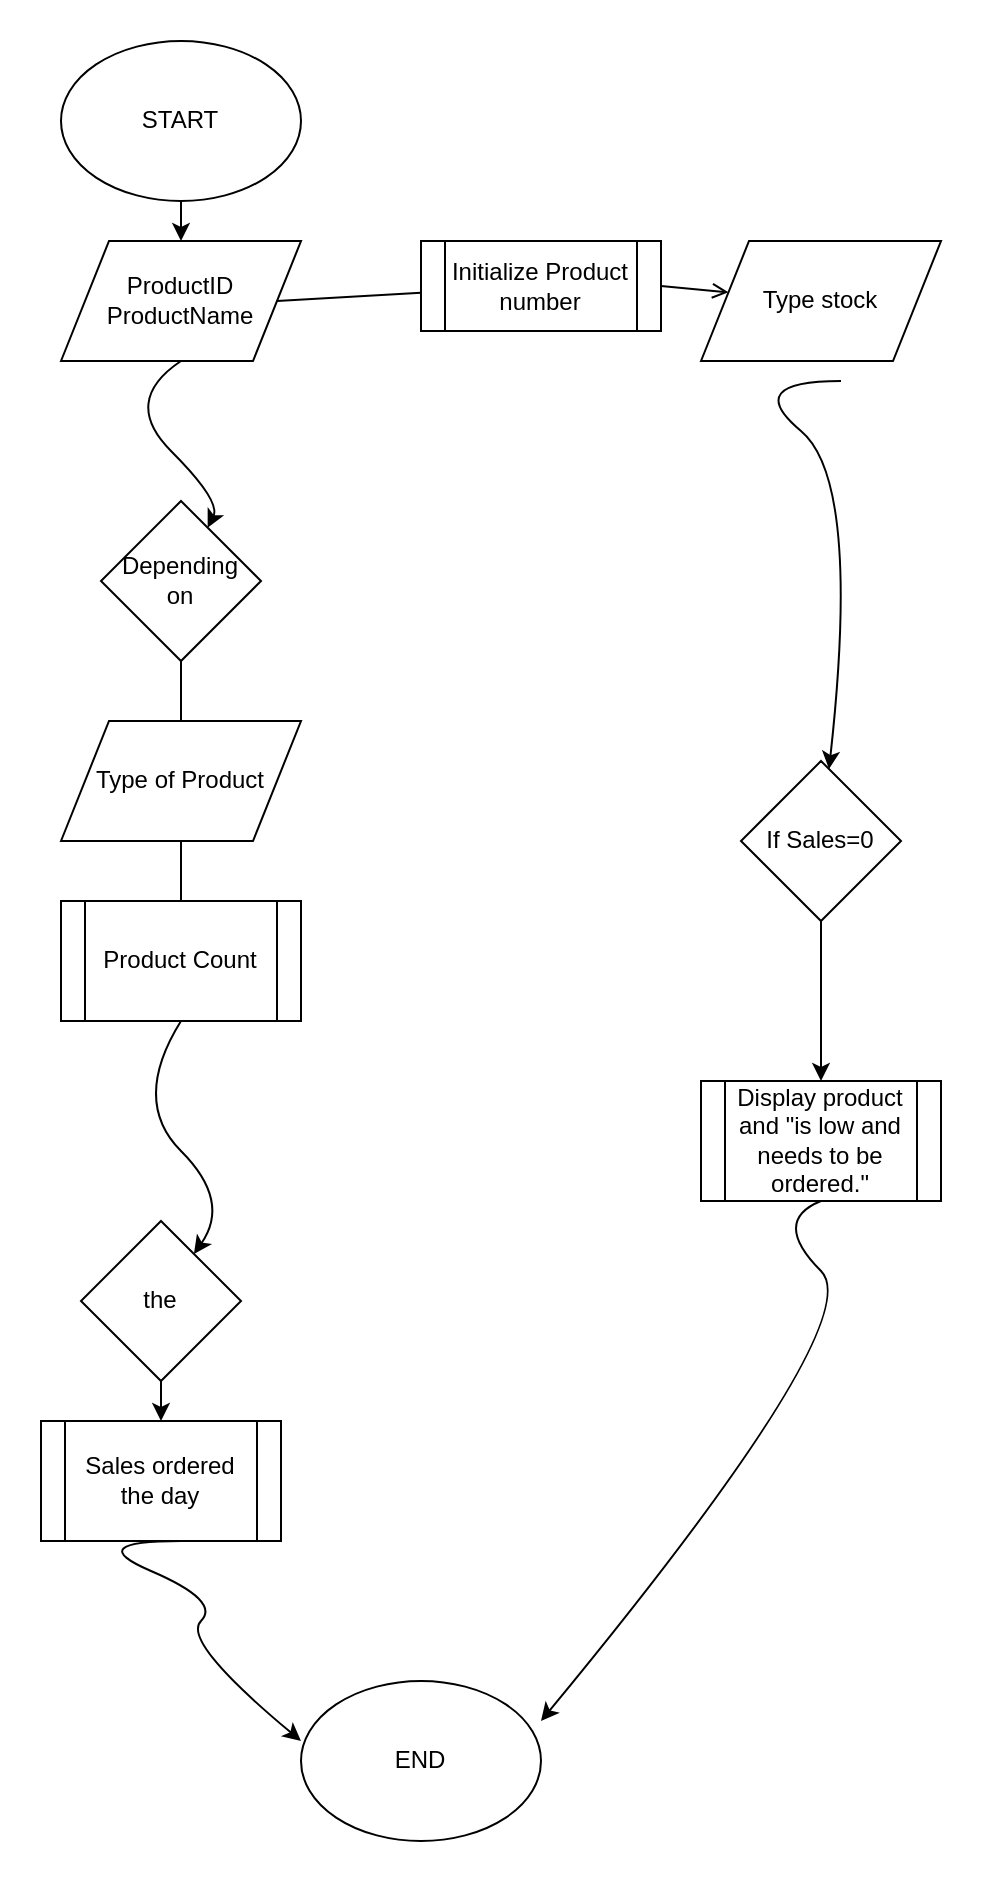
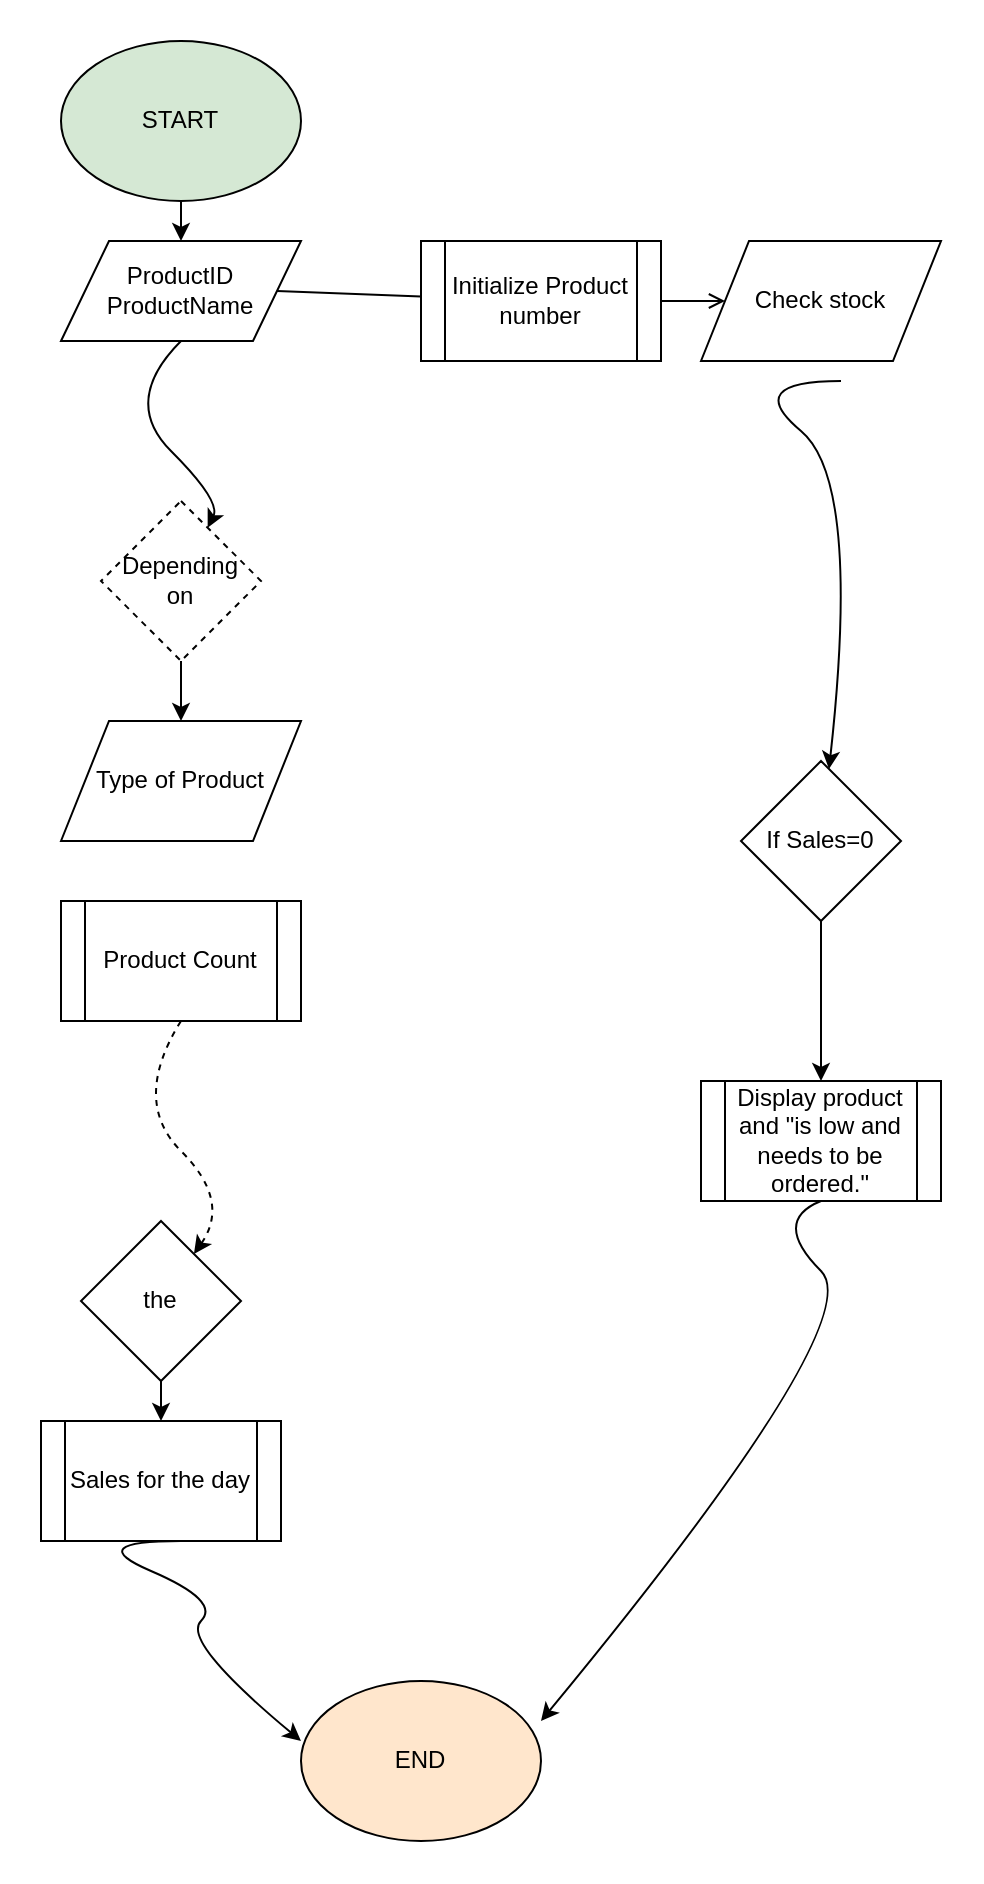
  <mxCell id="0" />
  <mxCell id="1" parent="0" />
- <mxCell id="2" value="START" style="ellipse;whiteSpace=wrap;html=1;" vertex="1" parent="1"><mxGeometry x="30" y="20" width="120" height="80" as="geometry" /></mxCell>
+ <mxCell id="2" value="START" style="ellipse;whiteSpace=wrap;html=1;fillColor=#d5e8d4;" vertex="1" parent="1"><mxGeometry x="30" y="20" width="120" height="80" as="geometry" /></mxCell>
  <mxCell id="3" value="" style="endArrow=classic;html=1;exitX=0.5;exitY=1;exitDx=0;exitDy=0;" edge="1" parent="1" source="2" target="4"><mxGeometry width="50" height="50" relative="1" as="geometry"><mxPoint x="120" y="300" as="sourcePoint" /><mxPoint x="90" y="150" as="targetPoint" /></mxGeometry></mxCell>
- <mxCell id="4" value="ProductID&lt;br&gt;ProductName" style="shape=parallelogram;perimeter=parallelogramPerimeter;whiteSpace=wrap;html=1;" vertex="1" parent="1"><mxGeometry x="30" y="120" width="120" height="60" as="geometry" /></mxCell>
+ <mxCell id="4" value="ProductID&lt;br&gt;ProductName" style="shape=parallelogram;perimeter=parallelogramPerimeter;whiteSpace=wrap;html=1;" vertex="1" parent="1"><mxGeometry x="30" y="120" width="120" height="50" as="geometry" /></mxCell>
  <mxCell id="5" value="" style="endArrow=none;html=1;exitX=1;exitY=0.5;exitDx=0;exitDy=0;" edge="1" parent="1" source="4" target="6"><mxGeometry width="50" height="50" relative="1" as="geometry"><mxPoint x="120" y="300" as="sourcePoint" /><mxPoint x="200" y="150" as="targetPoint" /></mxGeometry></mxCell>
- <mxCell id="6" value="Initialize Product number" style="shape=process;whiteSpace=wrap;html=1;backgroundOutline=1;" vertex="1" parent="1"><mxGeometry x="210" y="120" width="120" height="45" as="geometry" /></mxCell>
+ <mxCell id="6" value="Initialize Product number" style="shape=process;whiteSpace=wrap;html=1;backgroundOutline=1;" vertex="1" parent="1"><mxGeometry x="210" y="120" width="120" height="60" as="geometry" /></mxCell>
  <mxCell id="7" value="" style="endArrow=open;html=1;exitX=1;exitY=0.5;exitDx=0;exitDy=0;" edge="1" parent="1" source="6" target="8"><mxGeometry width="50" height="50" relative="1" as="geometry"><mxPoint x="120" y="300" as="sourcePoint" /><mxPoint x="410" y="150" as="targetPoint" /></mxGeometry></mxCell>
- <mxCell id="8" value="Type stock" style="shape=parallelogram;perimeter=parallelogramPerimeter;whiteSpace=wrap;html=1;" vertex="1" parent="1"><mxGeometry x="350" y="120" width="120" height="60" as="geometry" /></mxCell>
+ <mxCell id="8" value="Check stock" style="shape=parallelogram;perimeter=parallelogramPerimeter;whiteSpace=wrap;html=1;" vertex="1" parent="1"><mxGeometry x="350" y="120" width="120" height="60" as="geometry" /></mxCell>
  <mxCell id="9" value="" style="curved=1;endArrow=classic;html=1;exitX=0.5;exitY=1;exitDx=0;exitDy=0;" edge="1" parent="1" source="4" target="10"><mxGeometry width="50" height="50" relative="1" as="geometry"><mxPoint x="110" y="200" as="sourcePoint" /><mxPoint x="100" y="270" as="targetPoint" /><Array as="points"><mxPoint x="60" y="200" /><mxPoint x="110" y="250" /></Array></mxGeometry></mxCell>
- <mxCell id="10" value="Depending&lt;br&gt;on" style="rhombus;whiteSpace=wrap;html=1;" vertex="1" parent="1"><mxGeometry x="50" y="250" width="80" height="80" as="geometry" /></mxCell>
- <mxCell id="11" value="" style="endArrow=none;html=1;exitX=0.5;exitY=1;exitDx=0;exitDy=0;" edge="1" parent="1" source="10" target="12"><mxGeometry width="50" height="50" relative="1" as="geometry"><mxPoint x="120" y="300" as="sourcePoint" /><mxPoint x="90" y="390" as="targetPoint" /></mxGeometry></mxCell>
+ <mxCell id="10" value="Depending&lt;br&gt;on" style="rhombus;whiteSpace=wrap;html=1;dashed=1;" vertex="1" parent="1"><mxGeometry x="50" y="250" width="80" height="80" as="geometry" /></mxCell>
+ <mxCell id="11" value="" style="endArrow=classic;html=1;exitX=0.5;exitY=1;exitDx=0;exitDy=0;" edge="1" parent="1" source="10" target="12"><mxGeometry width="50" height="50" relative="1" as="geometry"><mxPoint x="120" y="300" as="sourcePoint" /><mxPoint x="90" y="390" as="targetPoint" /></mxGeometry></mxCell>
  <mxCell id="12" value="Type of Product" style="shape=parallelogram;perimeter=parallelogramPerimeter;whiteSpace=wrap;html=1;" vertex="1" parent="1"><mxGeometry x="30" y="360" width="120" height="60" as="geometry" /></mxCell>
- <mxCell id="13" value="" style="endArrow=none;html=1;exitX=0.5;exitY=1;exitDx=0;exitDy=0;" edge="1" parent="1" source="12" target="14"><mxGeometry width="50" height="50" relative="1" as="geometry"><mxPoint x="120" y="300" as="sourcePoint" /><mxPoint x="90" y="470" as="targetPoint" /></mxGeometry></mxCell>
  <mxCell id="14" value="Product Count" style="shape=process;whiteSpace=wrap;html=1;backgroundOutline=1;" vertex="1" parent="1"><mxGeometry x="30" y="450" width="120" height="60" as="geometry" /></mxCell>
- <mxCell id="15" value="" style="curved=1;endArrow=classic;html=1;exitX=0.5;exitY=1;exitDx=0;exitDy=0;" edge="1" parent="1" source="14" target="16"><mxGeometry width="50" height="50" relative="1" as="geometry"><mxPoint x="115" y="550" as="sourcePoint" /><mxPoint x="65" y="600" as="targetPoint" /><Array as="points"><mxPoint x="65" y="550" /><mxPoint x="115" y="600" /></Array></mxGeometry></mxCell>
+ <mxCell id="15" value="" style="curved=1;endArrow=classic;html=1;exitX=0.5;exitY=1;exitDx=0;exitDy=0;dashed=1;" edge="1" parent="1" source="14" target="16"><mxGeometry width="50" height="50" relative="1" as="geometry"><mxPoint x="115" y="550" as="sourcePoint" /><mxPoint x="65" y="600" as="targetPoint" /><Array as="points"><mxPoint x="65" y="550" /><mxPoint x="115" y="600" /></Array></mxGeometry></mxCell>
  <mxCell id="16" value="the" style="rhombus;whiteSpace=wrap;html=1;" vertex="1" parent="1"><mxGeometry x="40" y="610" width="80" height="80" as="geometry" /></mxCell>
  <mxCell id="17" value="" style="endArrow=classic;html=1;exitX=0.5;exitY=1;exitDx=0;exitDy=0;" edge="1" parent="1" source="16" target="18"><mxGeometry width="50" height="50" relative="1" as="geometry"><mxPoint x="120" y="890" as="sourcePoint" /><mxPoint x="90" y="750" as="targetPoint" /></mxGeometry></mxCell>
- <mxCell id="18" value="Sales ordered the day" style="shape=process;whiteSpace=wrap;html=1;backgroundOutline=1;" vertex="1" parent="1"><mxGeometry x="20" y="710" width="120" height="60" as="geometry" /></mxCell>
+ <mxCell id="18" value="Sales for the day" style="shape=process;whiteSpace=wrap;html=1;backgroundOutline=1;" vertex="1" parent="1"><mxGeometry x="20" y="710" width="120" height="60" as="geometry" /></mxCell>
  <mxCell id="19" value="" style="curved=1;endArrow=classic;html=1;" edge="1" parent="1"><mxGeometry width="50" height="50" relative="1" as="geometry"><mxPoint x="90" y="770" as="sourcePoint" /><mxPoint x="150" y="870" as="targetPoint" /><Array as="points"><mxPoint x="40" y="770" /><mxPoint x="110" y="800" /><mxPoint x="90" y="820" /></Array></mxGeometry></mxCell>
  <mxCell id="20" value="" style="curved=1;endArrow=classic;html=1;" edge="1" parent="1" target="21"><mxGeometry width="50" height="50" relative="1" as="geometry"><mxPoint x="420" y="190" as="sourcePoint" /><mxPoint x="410" y="260" as="targetPoint" /><Array as="points"><mxPoint x="370" y="190" /><mxPoint x="430" y="240" /></Array></mxGeometry></mxCell>
  <mxCell id="21" value="If Sales=0" style="rhombus;whiteSpace=wrap;html=1;" vertex="1" parent="1"><mxGeometry x="370" y="380" width="80" height="80" as="geometry" /></mxCell>
  <mxCell id="22" value="" style="endArrow=classic;html=1;exitX=0.5;exitY=1;exitDx=0;exitDy=0;" edge="1" parent="1" source="21" target="23"><mxGeometry width="50" height="50" relative="1" as="geometry"><mxPoint x="120" y="260" as="sourcePoint" /><mxPoint x="410" y="370" as="targetPoint" /></mxGeometry></mxCell>
  <mxCell id="23" value="Display product and &quot;is low and needs to be ordered.&quot;" style="shape=process;whiteSpace=wrap;html=1;backgroundOutline=1;" vertex="1" parent="1"><mxGeometry x="350" y="540" width="120" height="60" as="geometry" /></mxCell>
  <mxCell id="24" value="" style="curved=1;endArrow=classic;html=1;entryX=1;entryY=0.25;entryDx=0;entryDy=0;entryPerimeter=0;" edge="1" parent="1" target="25"><mxGeometry width="50" height="50" relative="1" as="geometry"><mxPoint x="410" y="600" as="sourcePoint" /><mxPoint x="290" y="870" as="targetPoint" /><Array as="points"><mxPoint x="385" y="610" /><mxPoint x="435" y="660" /></Array></mxGeometry></mxCell>
- <mxCell id="25" value="END" style="ellipse;whiteSpace=wrap;html=1;" vertex="1" parent="1"><mxGeometry x="150" y="840" width="120" height="80" as="geometry" /></mxCell>
+ <mxCell id="25" value="END" style="ellipse;whiteSpace=wrap;html=1;fillColor=#ffe6cc;" vertex="1" parent="1"><mxGeometry x="150" y="840" width="120" height="80" as="geometry" /></mxCell>
